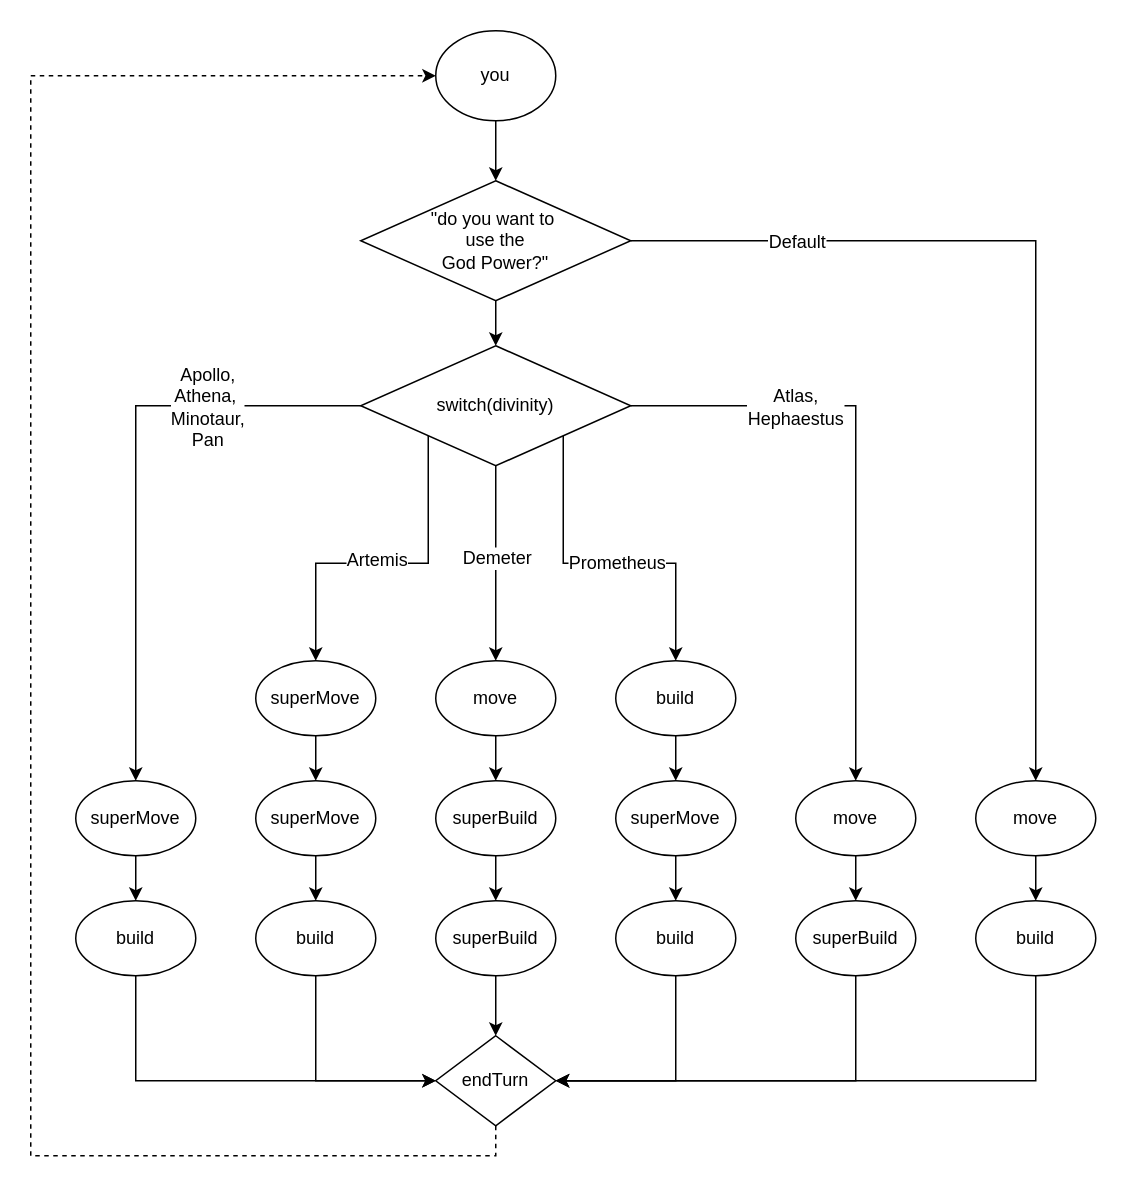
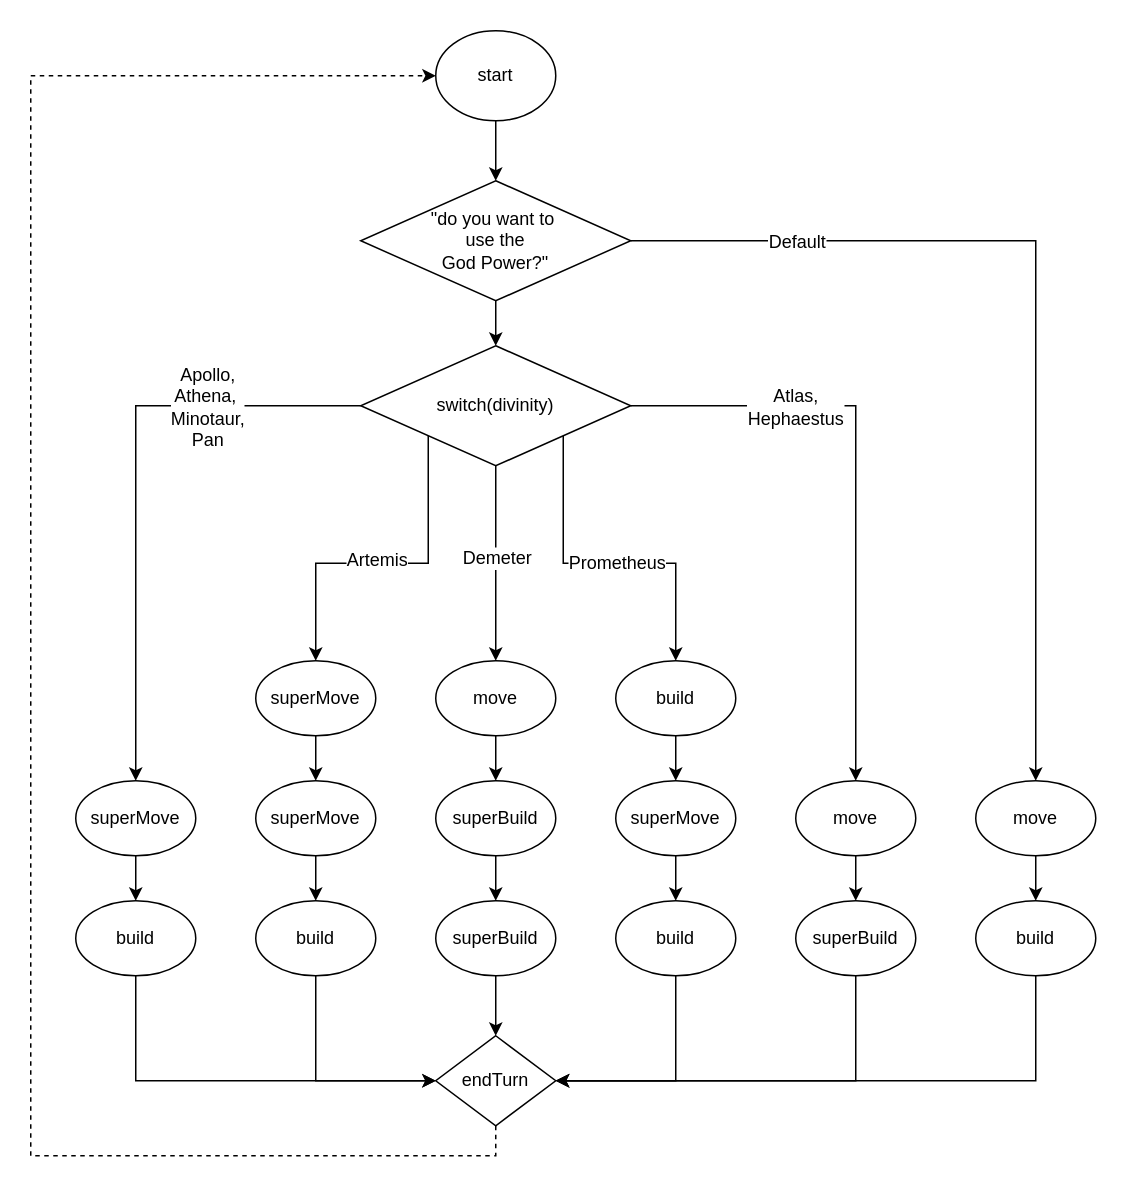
  <mxCell id="0" />
  <mxCell id="1" parent="0" />
  <mxCell id="2" style="edgeStyle=orthogonalEdgeStyle;rounded=0;orthogonalLoop=1;jettySize=auto;html=1;exitX=0.5;exitY=1;exitDx=0;exitDy=0;entryX=0.5;entryY=0;entryDx=0;entryDy=0;" parent="1" source="24" target="19" edge="1"><mxGeometry relative="1" as="geometry"><mxPoint x="330" y="180" as="sourcePoint" /></mxGeometry></mxCell>
  <mxCell id="3" value="" style="edgeStyle=orthogonalEdgeStyle;rounded=0;orthogonalLoop=1;jettySize=auto;html=1;exitX=0.5;exitY=1;exitDx=0;exitDy=0;entryX=0;entryY=0.5;entryDx=0;entryDy=0;" parent="1" source="26" target="5" edge="1"><mxGeometry relative="1" as="geometry"><Array as="points"><mxPoint x="90" y="720" /></Array><mxPoint x="200" y="760" as="targetPoint" /></mxGeometry></mxCell>
  <mxCell id="4" style="edgeStyle=orthogonalEdgeStyle;rounded=0;orthogonalLoop=1;jettySize=auto;html=1;exitX=0.5;exitY=1;exitDx=0;exitDy=0;entryX=0;entryY=0.5;entryDx=0;entryDy=0;dashed=1;" edge="1" parent="1" source="5" target="50"><mxGeometry relative="1" as="geometry"><Array as="points"><mxPoint x="330" y="770" /><mxPoint x="20" y="770" /><mxPoint x="20" y="50" /></Array></mxGeometry></mxCell>
  <mxCell id="5" value="endTurn" style="rhombus;whiteSpace=wrap;html=1;" parent="1" vertex="1"><mxGeometry x="290" y="690" width="80" height="60" as="geometry" /></mxCell>
  <mxCell id="6" style="edgeStyle=orthogonalEdgeStyle;rounded=0;orthogonalLoop=1;jettySize=auto;html=1;exitX=0.5;exitY=1;exitDx=0;exitDy=0;entryX=1;entryY=0.5;entryDx=0;entryDy=0;" parent="1" source="29" target="5" edge="1"><mxGeometry relative="1" as="geometry" /></mxCell>
  <mxCell id="7" style="edgeStyle=orthogonalEdgeStyle;rounded=0;orthogonalLoop=1;jettySize=auto;html=1;exitX=0;exitY=0.5;exitDx=0;exitDy=0;entryX=0.5;entryY=0;entryDx=0;entryDy=0;" parent="1" source="19" target="25" edge="1"><mxGeometry relative="1" as="geometry"><mxPoint x="150" y="490" as="targetPoint" /></mxGeometry></mxCell>
  <mxCell id="8" value="Apollo,&lt;br&gt;Athena,&amp;nbsp;&lt;br&gt;Minotaur,&lt;br&gt;Pan" style="text;html=1;align=center;verticalAlign=middle;resizable=0;points=[];labelBackgroundColor=#ffffff;" parent="7" vertex="1" connectable="0"><mxGeometry x="-0.383" y="-2" relative="1" as="geometry"><mxPoint x="20" y="2" as="offset" /></mxGeometry></mxCell>
  <mxCell id="9" style="edgeStyle=orthogonalEdgeStyle;rounded=0;orthogonalLoop=1;jettySize=auto;html=1;exitX=0;exitY=1;exitDx=0;exitDy=0;" parent="1" source="19" target="31" edge="1"><mxGeometry relative="1" as="geometry" /></mxCell>
  <mxCell id="10" value="Artemis" style="text;html=1;align=center;verticalAlign=middle;resizable=0;points=[];labelBackgroundColor=#ffffff;" parent="9" vertex="1" connectable="0"><mxGeometry x="0.297" relative="1" as="geometry"><mxPoint x="26" y="-2.5" as="offset" /></mxGeometry></mxCell>
  <mxCell id="11" style="edgeStyle=orthogonalEdgeStyle;rounded=0;orthogonalLoop=1;jettySize=auto;html=1;exitX=0.5;exitY=1;exitDx=0;exitDy=0;entryX=0.5;entryY=0;entryDx=0;entryDy=0;" parent="1" source="19" target="32" edge="1"><mxGeometry relative="1" as="geometry" /></mxCell>
  <mxCell id="12" value="Demeter" style="text;html=1;align=center;verticalAlign=middle;resizable=0;points=[];labelBackgroundColor=#ffffff;" parent="11" vertex="1" connectable="0"><mxGeometry x="-0.285" y="1" relative="1" as="geometry"><mxPoint x="-1" y="15" as="offset" /></mxGeometry></mxCell>
  <mxCell id="13" style="edgeStyle=orthogonalEdgeStyle;rounded=0;orthogonalLoop=1;jettySize=auto;html=1;exitX=1;exitY=1;exitDx=0;exitDy=0;entryX=0.5;entryY=0;entryDx=0;entryDy=0;" parent="1" source="19" target="45" edge="1"><mxGeometry relative="1" as="geometry" /></mxCell>
  <mxCell id="14" value="Prometheus" style="text;html=1;align=center;verticalAlign=middle;resizable=0;points=[];labelBackgroundColor=#ffffff;" parent="13" vertex="1" connectable="0"><mxGeometry x="0.462" y="1" relative="1" as="geometry"><mxPoint x="-41" y="-5.0" as="offset" /></mxGeometry></mxCell>
  <mxCell id="15" style="edgeStyle=orthogonalEdgeStyle;rounded=0;orthogonalLoop=1;jettySize=auto;html=1;exitX=1;exitY=0.5;exitDx=0;exitDy=0;" parent="1" source="19" target="46" edge="1"><mxGeometry relative="1" as="geometry" /></mxCell>
  <mxCell id="16" value="Atlas,&lt;br&gt;Hephaestus" style="text;html=1;align=center;verticalAlign=middle;resizable=0;points=[];labelBackgroundColor=#ffffff;" parent="15" vertex="1" connectable="0"><mxGeometry x="-0.256" relative="1" as="geometry"><mxPoint x="-40" as="offset" /></mxGeometry></mxCell>
  <mxCell id="17" style="edgeStyle=orthogonalEdgeStyle;rounded=0;orthogonalLoop=1;jettySize=auto;html=1;entryX=0.5;entryY=0;entryDx=0;entryDy=0;exitX=1;exitY=0.5;exitDx=0;exitDy=0;" parent="1" source="24" target="28" edge="1"><mxGeometry relative="1" as="geometry"><mxPoint x="550" y="140" as="sourcePoint" /></mxGeometry></mxCell>
  <mxCell id="18" value="Default" style="text;html=1;align=center;verticalAlign=middle;resizable=0;points=[];labelBackgroundColor=#ffffff;" parent="17" vertex="1" connectable="0"><mxGeometry x="-0.899" y="-2" relative="1" as="geometry"><mxPoint x="78" y="-2" as="offset" /></mxGeometry></mxCell>
  <mxCell id="19" value="switch(divinity)" style="rhombus;whiteSpace=wrap;html=1;" parent="1" vertex="1"><mxGeometry x="240" y="230" width="180" height="80" as="geometry" /></mxCell>
  <mxCell id="20" style="edgeStyle=orthogonalEdgeStyle;rounded=0;orthogonalLoop=1;jettySize=auto;html=1;entryX=1;entryY=0.5;entryDx=0;entryDy=0;exitX=0.5;exitY=1;exitDx=0;exitDy=0;" parent="1" source="36" target="5" edge="1"><mxGeometry relative="1" as="geometry" /></mxCell>
  <mxCell id="21" style="edgeStyle=orthogonalEdgeStyle;rounded=0;orthogonalLoop=1;jettySize=auto;html=1;exitX=0.5;exitY=1;exitDx=0;exitDy=0;entryX=0.5;entryY=0;entryDx=0;entryDy=0;" parent="1" source="40" target="5" edge="1"><mxGeometry relative="1" as="geometry" /></mxCell>
  <mxCell id="22" style="edgeStyle=orthogonalEdgeStyle;rounded=0;orthogonalLoop=1;jettySize=auto;html=1;exitX=0.5;exitY=1;exitDx=0;exitDy=0;entryX=0;entryY=0.5;entryDx=0;entryDy=0;" parent="1" source="42" target="5" edge="1"><mxGeometry relative="1" as="geometry" /></mxCell>
  <mxCell id="23" style="edgeStyle=orthogonalEdgeStyle;rounded=0;orthogonalLoop=1;jettySize=auto;html=1;exitX=0.5;exitY=1;exitDx=0;exitDy=0;entryX=1;entryY=0.5;entryDx=0;entryDy=0;" parent="1" source="47" target="5" edge="1"><mxGeometry relative="1" as="geometry" /></mxCell>
  <mxCell id="24" value="&quot;do you want to&amp;nbsp;&lt;br&gt;use the &lt;br&gt;God Power?&quot;" style="rhombus;whiteSpace=wrap;html=1;" parent="1" vertex="1"><mxGeometry x="240" y="120" width="180" height="80" as="geometry" /></mxCell>
  <mxCell id="25" value="superMove" style="ellipse;whiteSpace=wrap;html=1;" parent="1" vertex="1"><mxGeometry x="50" y="520" width="80" height="50" as="geometry" /></mxCell>
  <mxCell id="26" value="build" style="ellipse;whiteSpace=wrap;html=1;" parent="1" vertex="1"><mxGeometry x="50" y="600" width="80" height="50" as="geometry" /></mxCell>
  <mxCell id="27" value="" style="edgeStyle=orthogonalEdgeStyle;rounded=0;orthogonalLoop=1;jettySize=auto;html=1;" parent="1" source="25" target="26" edge="1"><mxGeometry relative="1" as="geometry" /></mxCell>
  <mxCell id="28" value="move" style="ellipse;whiteSpace=wrap;html=1;" parent="1" vertex="1"><mxGeometry x="650" y="520" width="80" height="50" as="geometry" /></mxCell>
  <mxCell id="29" value="build" style="ellipse;whiteSpace=wrap;html=1;" parent="1" vertex="1"><mxGeometry x="650" y="600" width="80" height="50" as="geometry" /></mxCell>
  <mxCell id="30" value="" style="edgeStyle=orthogonalEdgeStyle;rounded=0;orthogonalLoop=1;jettySize=auto;html=1;" parent="1" source="28" target="29" edge="1"><mxGeometry relative="1" as="geometry" /></mxCell>
  <mxCell id="31" value="superMove" style="ellipse;whiteSpace=wrap;html=1;" parent="1" vertex="1"><mxGeometry x="170" y="440" width="80" height="50" as="geometry" /></mxCell>
  <mxCell id="32" value="move" style="ellipse;whiteSpace=wrap;html=1;" parent="1" vertex="1"><mxGeometry x="290" y="440" width="80" height="50" as="geometry" /></mxCell>
  <mxCell id="33" value="superBuild" style="ellipse;whiteSpace=wrap;html=1;" parent="1" vertex="1"><mxGeometry x="290" y="520" width="80" height="50" as="geometry" /></mxCell>
  <mxCell id="34" value="" style="edgeStyle=orthogonalEdgeStyle;rounded=0;orthogonalLoop=1;jettySize=auto;html=1;" parent="1" source="32" target="33" edge="1"><mxGeometry relative="1" as="geometry" /></mxCell>
  <mxCell id="35" value="superMove" style="ellipse;whiteSpace=wrap;html=1;" parent="1" vertex="1"><mxGeometry x="410" y="520" width="80" height="50" as="geometry" /></mxCell>
  <mxCell id="36" value="build" style="ellipse;whiteSpace=wrap;html=1;" parent="1" vertex="1"><mxGeometry x="410" y="600" width="80" height="50" as="geometry" /></mxCell>
  <mxCell id="37" value="" style="edgeStyle=orthogonalEdgeStyle;rounded=0;orthogonalLoop=1;jettySize=auto;html=1;" parent="1" source="35" target="36" edge="1"><mxGeometry relative="1" as="geometry" /></mxCell>
  <mxCell id="38" value="superMove" style="ellipse;whiteSpace=wrap;html=1;" parent="1" vertex="1"><mxGeometry x="170" y="520" width="80" height="50" as="geometry" /></mxCell>
  <mxCell id="39" value="" style="edgeStyle=orthogonalEdgeStyle;rounded=0;orthogonalLoop=1;jettySize=auto;html=1;entryX=0.5;entryY=0;entryDx=0;entryDy=0;" parent="1" source="31" target="38" edge="1"><mxGeometry relative="1" as="geometry"><mxPoint x="210" y="520" as="targetPoint" /></mxGeometry></mxCell>
  <mxCell id="40" value="superBuild" style="ellipse;whiteSpace=wrap;html=1;" parent="1" vertex="1"><mxGeometry x="290" y="600" width="80" height="50" as="geometry" /></mxCell>
  <mxCell id="41" value="" style="edgeStyle=orthogonalEdgeStyle;rounded=0;orthogonalLoop=1;jettySize=auto;html=1;" parent="1" source="33" target="40" edge="1"><mxGeometry relative="1" as="geometry" /></mxCell>
  <mxCell id="42" value="build" style="ellipse;whiteSpace=wrap;html=1;" parent="1" vertex="1"><mxGeometry x="170" y="600" width="80" height="50" as="geometry" /></mxCell>
  <mxCell id="43" value="" style="edgeStyle=orthogonalEdgeStyle;rounded=0;orthogonalLoop=1;jettySize=auto;html=1;" parent="1" source="38" target="42" edge="1"><mxGeometry relative="1" as="geometry" /></mxCell>
  <mxCell id="44" value="" style="edgeStyle=orthogonalEdgeStyle;rounded=0;orthogonalLoop=1;jettySize=auto;html=1;" parent="1" source="45" target="35" edge="1"><mxGeometry relative="1" as="geometry" /></mxCell>
  <mxCell id="45" value="build" style="ellipse;whiteSpace=wrap;html=1;" parent="1" vertex="1"><mxGeometry x="410" y="440" width="80" height="50" as="geometry" /></mxCell>
  <mxCell id="46" value="move" style="ellipse;whiteSpace=wrap;html=1;" parent="1" vertex="1"><mxGeometry x="530" y="520" width="80" height="50" as="geometry" /></mxCell>
  <mxCell id="47" value="superBuild" style="ellipse;whiteSpace=wrap;html=1;" parent="1" vertex="1"><mxGeometry x="530" y="600" width="80" height="50" as="geometry" /></mxCell>
  <mxCell id="48" value="" style="edgeStyle=orthogonalEdgeStyle;rounded=0;orthogonalLoop=1;jettySize=auto;html=1;" parent="1" source="46" target="47" edge="1"><mxGeometry relative="1" as="geometry" /></mxCell>
  <mxCell id="49" value="" style="edgeStyle=orthogonalEdgeStyle;rounded=0;orthogonalLoop=1;jettySize=auto;html=1;" parent="1" source="50" target="24" edge="1"><mxGeometry relative="1" as="geometry" /></mxCell>
- <mxCell id="50" value="you" style="ellipse;whiteSpace=wrap;html=1;" parent="1" vertex="1"><mxGeometry x="290" y="20" width="80" height="60" as="geometry" /></mxCell>
+ <mxCell id="50" value="start" style="ellipse;whiteSpace=wrap;html=1;" parent="1" vertex="1"><mxGeometry x="290" y="20" width="80" height="60" as="geometry" /></mxCell>
